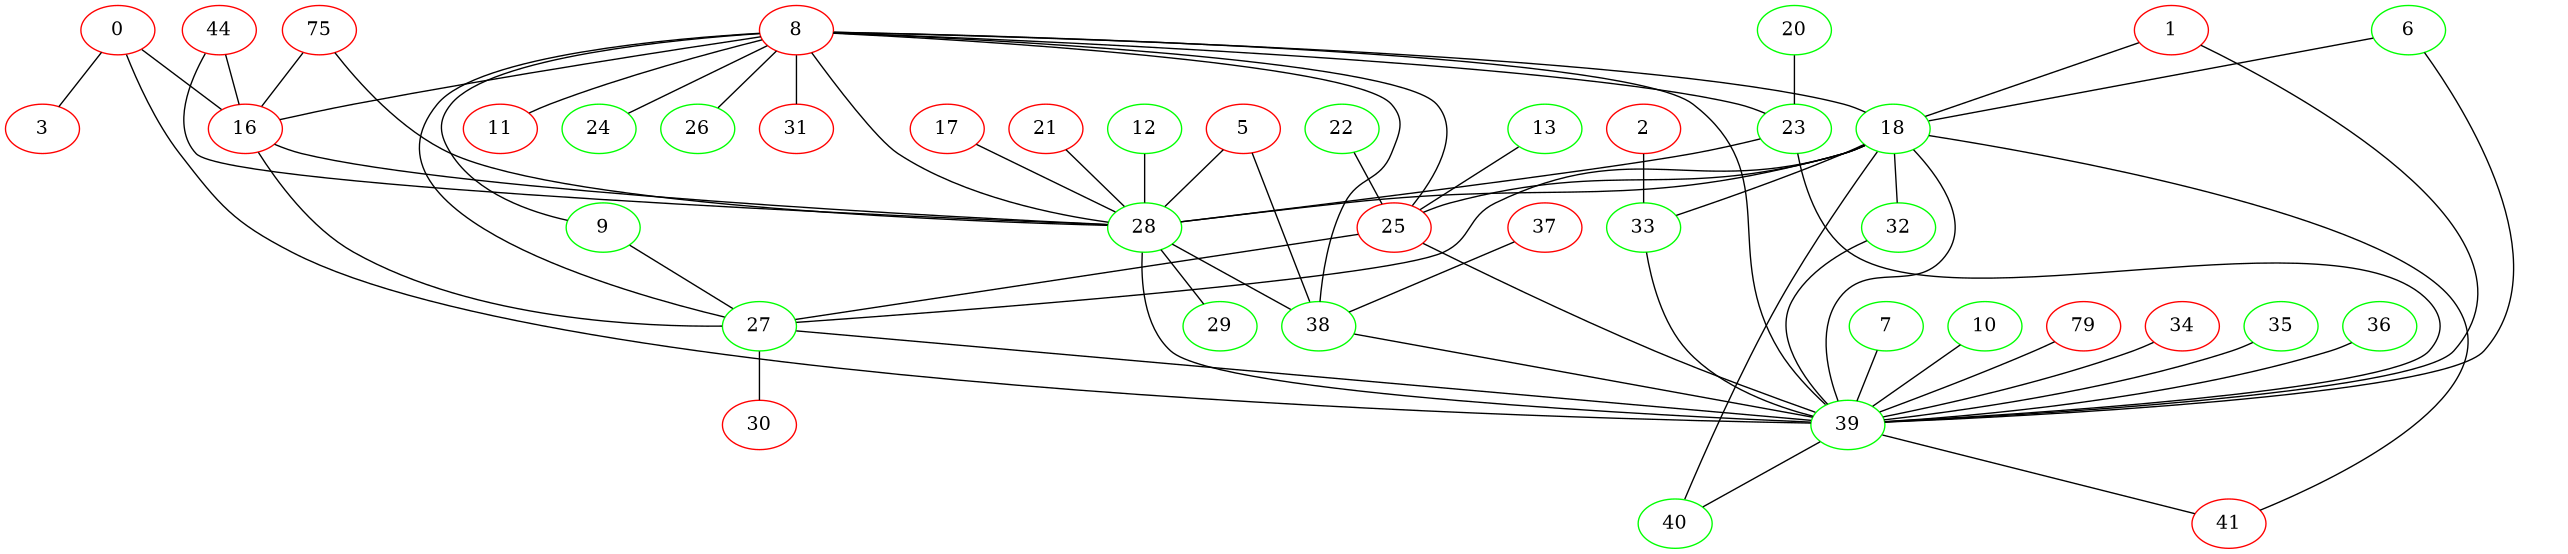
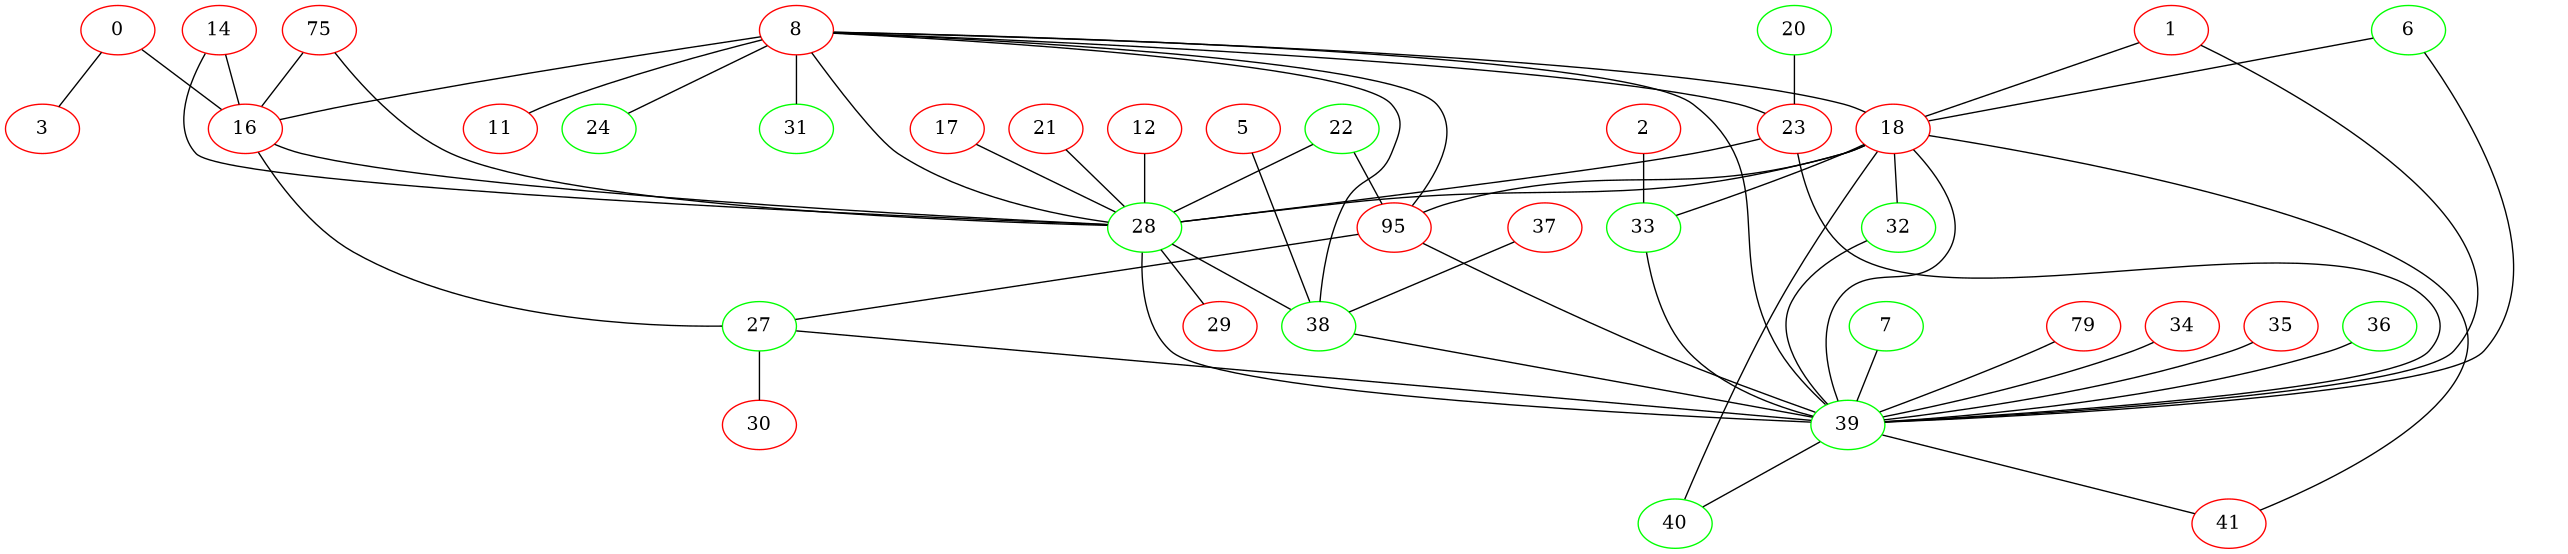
  strict graph {
    node [color=red]
    0
    3
    16
    39 [color=green]
    27 [color=green]
    28 [color=green]
    40 [color=green]
    41
    30
    38 [color=green]
-   29 [color=green]
+   29
    1
-   18 [color=green]
+   18
    33 [color=green]
-   25
+   25 [label=95]
    32 [color=green]
    2
    8
-   9 [color=green]
    11
-   23 [color=green]
+   23
    24 [color=green]
-   26 [color=green]
-   31
+   31 [color=green]
    5
    6 [color=green]
    7 [color=green]
-   10 [color=green]
-   12 [color=green]
-   13 [color=green]
-   14 [label=44]
+   12
+   14
    n32 [label=75]
    17
    n34 [label=79]
    20 [color=green]
    21
    22 [color=green]
    34
-   35 [color=green]
+   35
    36 [color=green]
    37
    0 -- 3
    0 -- 16
-   0 -- 39
    16 -- 27
    16 -- 28
    39 -- 40
    39 -- 41
    27 -- 39
    27 -- 30
    28 -- 39
    28 -- 38
    28 -- 29
    38 -- 39
    1 -- 39
    1 -- 18
    18 -- 39
-   18 -- 27
    18 -- 28
    18 -- 40
    18 -- 41
    18 -- 33
    18 -- 25
    18 -- 32
    33 -- 39
    25 -- 39
    25 -- 27
    32 -- 39
    2 -- 33
    8 -- 16
    8 -- 39
-   8 -- 27
    8 -- 28
    8 -- 38
    8 -- 18
    8 -- 25
-   8 -- 9
    8 -- 11
    8 -- 23
    8 -- 24
-   8 -- 26
    8 -- 31
-   9 -- 27
    23 -- 39
    23 -- 28
    5 -- 38
    6 -- 39
    6 -- 18
    7 -- 39
-   10 -- 39
    12 -- 28
-   13 -- 25
    14 -- 16
    14 -- 28
    n32 -- 16
    n32 -- 28
    17 -- 28
    n34 -- 39
    20 -- 23
    21 -- 28
-   5 -- 28
+   22 -- 28
    22 -- 25
    34 -- 39
    35 -- 39
    36 -- 39
    37 -- 38
  }
